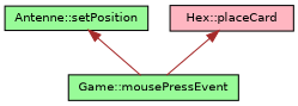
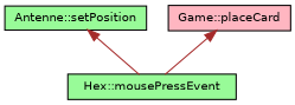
  digraph {
    fontname="DejaVu Sans"
    rankdir=TB
    node [color=black fillcolor=palegreen fontname="DejaVu Sans" fontsize=10 shape=record style=filled]
    edge [color=brown dir=back fontname="DejaVu Sans" fontsize=10 labelfontname=Helvetica labelfontsize=10 style=solid]
    n1 [fontcolor=black height=0.2 label="Antenne::setPosition" width=0.4]
-   n2 [height=0.2 label="Game::mousePressEvent" width=0.4]
-   n3 [fillcolor=lightpink height=0.2 label="Hex::placeCard" width=0.4]
+   n2 [height=0.2 label="Hex::mousePressEvent" width=0.4]
+   n3 [fillcolor=lightpink height=0.2 label="Game::placeCard" width=0.4]
    n1 -> n2
    n3 -> n2
  }
